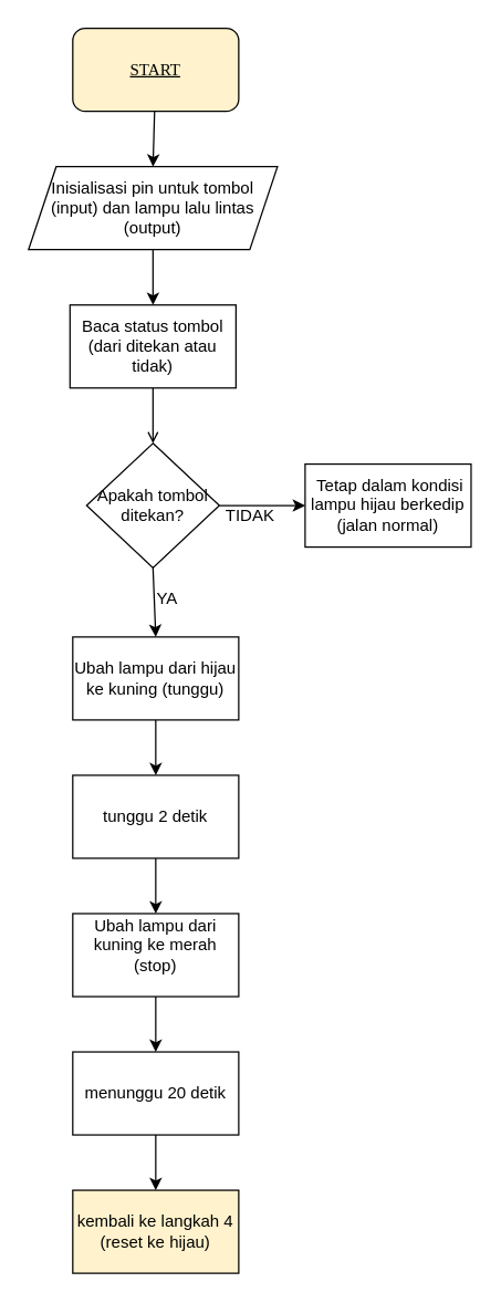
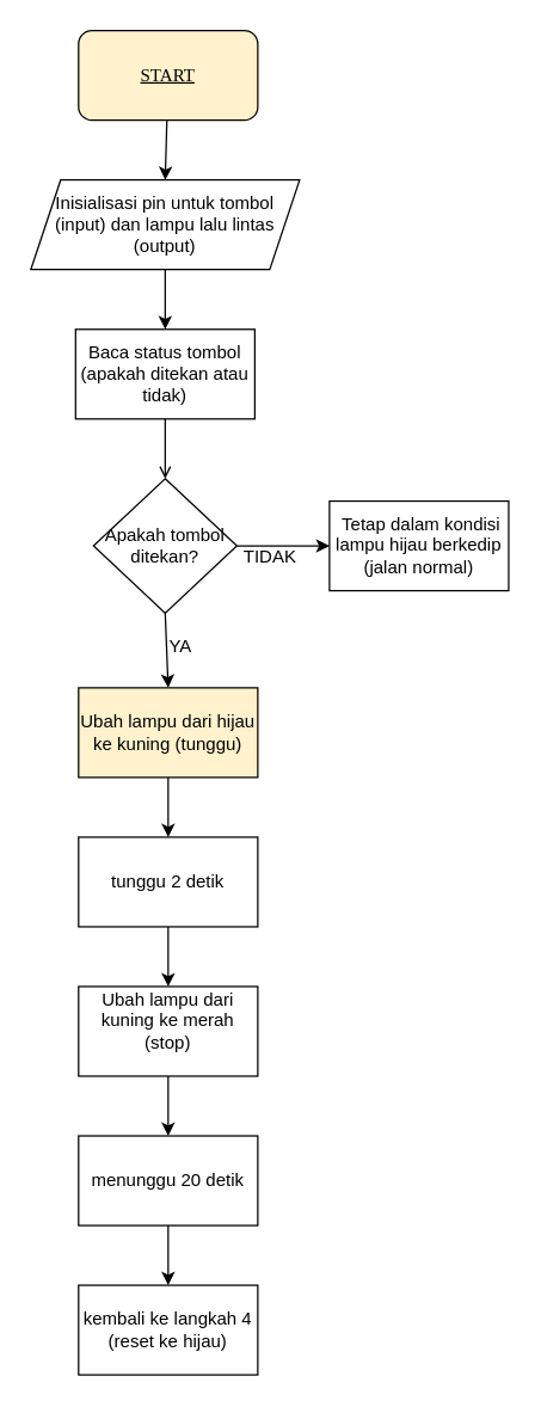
  <mxCell id="0" />
  <mxCell id="1" parent="0" />
  <mxCell id="2" value="START" style="rounded=1;whiteSpace=wrap;html=1;fontStyle=4;fontFamily=Verdana;fillColor=#fff2cc;" vertex="1" parent="1"><mxGeometry x="52" y="20" width="120" height="60" as="geometry" /></mxCell>
  <mxCell id="3" value="Inisialisasi pin untuk tombol (input) dan lampu lalu lintas (output)" style="shape=parallelogram;perimeter=parallelogramPerimeter;whiteSpace=wrap;html=1;fixedSize=1;" vertex="1" parent="1"><mxGeometry x="20" y="120" width="180" height="60" as="geometry" /></mxCell>
  <mxCell id="4" value="" style="endArrow=classic;html=1;rounded=0;entryX=0.5;entryY=0;entryDx=0;entryDy=0;entryPerimeter=0;" edge="1" parent="1" source="2" target="3"><mxGeometry width="50" height="50" relative="1" as="geometry"><mxPoint x="110" y="140" as="sourcePoint" /><mxPoint x="107" y="180" as="targetPoint" /></mxGeometry></mxCell>
  <mxCell id="5" value="" style="endArrow=open;html=1;rounded=0;entryX=0.5;entryY=0;entryDx=0;entryDy=0;exitX=0.5;exitY=1;exitDx=0;exitDy=0;" edge="1" parent="1" source="15" target="6"><mxGeometry width="50" height="50" relative="1" as="geometry"><mxPoint x="102" y="250" as="sourcePoint" /><mxPoint x="98" y="320" as="targetPoint" /></mxGeometry></mxCell>
  <mxCell id="6" value="Apakah tombol ditekan?" style="rhombus;whiteSpace=wrap;html=1;" vertex="1" parent="1"><mxGeometry x="62" y="320" width="96" height="90" as="geometry" /></mxCell>
  <mxCell id="7" style="edgeStyle=orthogonalEdgeStyle;rounded=0;orthogonalLoop=1;jettySize=auto;html=1;exitX=0.5;exitY=1;exitDx=0;exitDy=0;entryX=0.5;entryY=0;entryDx=0;entryDy=0;" edge="1" parent="1" source="8" target="18"><mxGeometry relative="1" as="geometry" /></mxCell>
- <mxCell id="8" value="Ubah lampu dari hijau ke kuning (tunggu)" style="rounded=0;whiteSpace=wrap;html=1;" vertex="1" parent="1"><mxGeometry x="52" y="460" width="120" height="60" as="geometry" /></mxCell>
+ <mxCell id="8" value="Ubah lampu dari hijau ke kuning (tunggu)" style="rounded=0;whiteSpace=wrap;html=1;fillColor=#fff2cc;" vertex="1" parent="1"><mxGeometry x="52" y="460" width="120" height="60" as="geometry" /></mxCell>
  <mxCell id="9" value="" style="endArrow=classic;html=1;rounded=0;exitX=0.5;exitY=1;exitDx=0;exitDy=0;entryX=0.5;entryY=0;entryDx=0;entryDy=0;" edge="1" parent="1" source="6" target="8"><mxGeometry width="50" height="50" relative="1" as="geometry"><mxPoint x="200" y="420" as="sourcePoint" /><mxPoint x="250" y="370" as="targetPoint" /></mxGeometry></mxCell>
  <mxCell id="10" value="YA" style="text;html=1;align=center;verticalAlign=middle;resizable=0;points=[];autosize=1;strokeColor=none;fillColor=none;" vertex="1" parent="1"><mxGeometry x="100" y="418" width="40" height="30" as="geometry" /></mxCell>
  <mxCell id="11" value="&amp;nbsp;Tetap dalam kondisi lampu hijau berkedip (jalan normal)" style="rounded=0;whiteSpace=wrap;html=1;" vertex="1" parent="1"><mxGeometry x="220" y="335" width="120" height="60" as="geometry" /></mxCell>
  <mxCell id="12" value="" style="endArrow=classic;html=1;rounded=0;exitX=1;exitY=0.5;exitDx=0;exitDy=0;entryX=0;entryY=0.5;entryDx=0;entryDy=0;" edge="1" parent="1" source="6" target="11"><mxGeometry width="50" height="50" relative="1" as="geometry"><mxPoint x="200" y="420" as="sourcePoint" /><mxPoint x="250" y="370" as="targetPoint" /></mxGeometry></mxCell>
  <mxCell id="13" value="TIDAK" style="text;html=1;align=center;verticalAlign=middle;resizable=0;points=[];autosize=1;strokeColor=none;fillColor=none;" vertex="1" parent="1"><mxGeometry x="150" y="358" width="60" height="30" as="geometry" /></mxCell>
  <mxCell id="14" value="" style="endArrow=classic;html=1;rounded=0;exitX=0.5;exitY=1;exitDx=0;exitDy=0;entryX=0.5;entryY=0;entryDx=0;entryDy=0;" edge="1" parent="1" target="17"><mxGeometry width="50" height="50" relative="1" as="geometry"><mxPoint x="104" y="870" as="sourcePoint" /><mxPoint x="107" y="710" as="targetPoint" /></mxGeometry></mxCell>
- <mxCell id="15" value="Baca status tombol (dari ditekan atau tidak)" style="rounded=0;whiteSpace=wrap;html=1;" vertex="1" parent="1"><mxGeometry x="50" y="220" width="120" height="60" as="geometry" /></mxCell>
+ <mxCell id="15" value="Baca status tombol (apakah ditekan atau tidak)" style="rounded=0;whiteSpace=wrap;html=1;" vertex="1" parent="1"><mxGeometry x="50" y="220" width="120" height="60" as="geometry" /></mxCell>
  <mxCell id="16" value="" style="endArrow=classic;html=1;rounded=0;exitX=0.5;exitY=1;exitDx=0;exitDy=0;entryX=0.5;entryY=0;entryDx=0;entryDy=0;" edge="1" parent="1" source="3" target="15"><mxGeometry width="50" height="50" relative="1" as="geometry"><mxPoint x="150" y="280" as="sourcePoint" /><mxPoint x="200" y="230" as="targetPoint" /></mxGeometry></mxCell>
- <mxCell id="17" value="kembali ke langkah 4 (reset ke hijau)" style="rounded=0;whiteSpace=wrap;html=1;fillColor=#fff2cc;" vertex="1" parent="1"><mxGeometry x="52" y="860" width="120" height="60" as="geometry" /></mxCell>
+ <mxCell id="17" value="kembali ke langkah 4 (reset ke hijau)" style="rounded=0;whiteSpace=wrap;html=1;" vertex="1" parent="1"><mxGeometry x="52" y="860" width="120" height="60" as="geometry" /></mxCell>
  <mxCell id="18" value="tunggu 2 detik" style="rounded=0;whiteSpace=wrap;html=1;" vertex="1" parent="1"><mxGeometry x="52" y="560" width="120" height="60" as="geometry" /></mxCell>
  <mxCell id="19" value="" style="endArrow=classic;html=1;rounded=0;exitX=0.5;exitY=1;exitDx=0;exitDy=0;entryX=0.5;entryY=0;entryDx=0;entryDy=0;" edge="1" parent="1" source="18" target="20"><mxGeometry width="50" height="50" relative="1" as="geometry"><mxPoint x="370" y="640" as="sourcePoint" /><mxPoint x="420" y="590" as="targetPoint" /></mxGeometry></mxCell>
  <mxCell id="20" value="&#10;Ubah lampu dari kuning ke merah (stop)&#10;&#10;" style="rounded=0;whiteSpace=wrap;html=1;" vertex="1" parent="1"><mxGeometry x="52" y="660" width="120" height="60" as="geometry" /></mxCell>
  <mxCell id="21" value="menunggu 20 detik" style="rounded=0;whiteSpace=wrap;html=1;" vertex="1" parent="1"><mxGeometry x="52" y="760" width="120" height="60" as="geometry" /></mxCell>
  <mxCell id="22" value="" style="endArrow=classic;html=1;rounded=0;exitX=0.5;exitY=1;exitDx=0;exitDy=0;entryX=0.5;entryY=0;entryDx=0;entryDy=0;" edge="1" parent="1" source="20" target="21"><mxGeometry width="50" height="50" relative="1" as="geometry"><mxPoint x="370" y="760" as="sourcePoint" /><mxPoint x="420" y="710" as="targetPoint" /></mxGeometry></mxCell>
  <mxCell id="23" value="" style="endArrow=classic;html=1;rounded=0;exitX=0.5;exitY=1;exitDx=0;exitDy=0;" edge="1" parent="1" source="21" target="17"><mxGeometry width="50" height="50" relative="1" as="geometry"><mxPoint x="370" y="1010" as="sourcePoint" /><mxPoint x="420" y="960" as="targetPoint" /></mxGeometry></mxCell>
